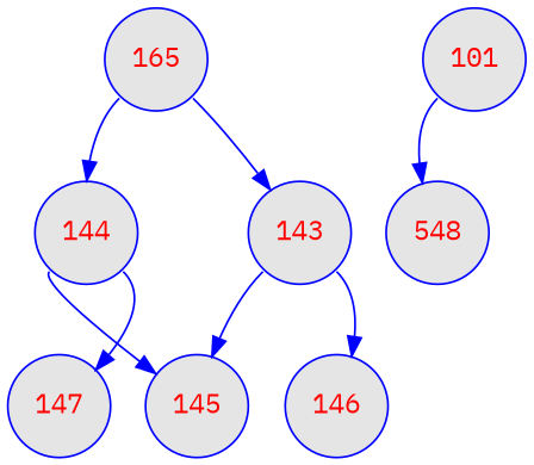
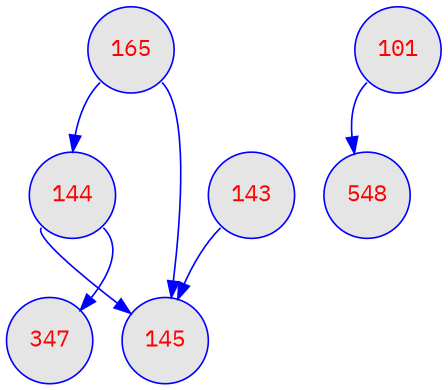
  digraph {
    fontname="IBM Plex Mono"
    node [color=blue fillcolor=grey90 fontcolor=red fontname="IBM Plex Mono" fontsize=14 shape=circle style="rounded, filled"]
    edge [color=blue fontname="IBM Plex Mono" tailport=sw]
    n1 [label=165 width=0.5]
    n2 [label=144 width=0.5]
    n3 [label=143 width=0.5]
-   n4 [label=147 width=0.5]
+   n4 [label=347 width=0.5]
    n5 [label=145 width=0.5]
-   n6 [label=146 width=0.5]
    n7 [label=101 width=0.5]
    n8 [label=548 width=0.5]
    n1 -> n2
-   n1 -> n3 [tailport=se]
+   n1 -> n5 [tailport=se]
    n2 -> n4 [tailport=se]
    n2 -> n5
    n3 -> n5
-   n3 -> n6 [tailport=se]
    n7 -> n8
  }
